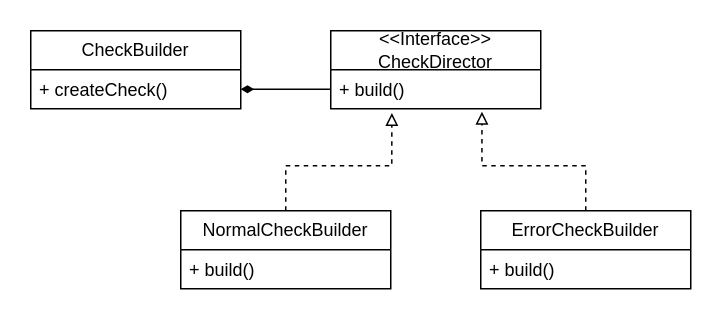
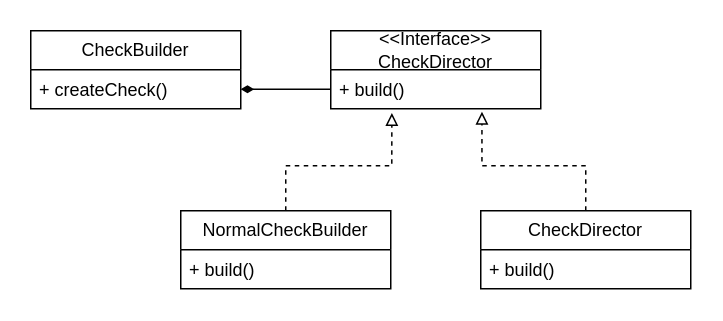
  <mxCell id="0" />
  <mxCell id="1" parent="0" />
  <mxCell id="2" value="CheckBuilder" style="swimlane;fontStyle=0;childLayout=stackLayout;horizontal=1;startSize=26;fillColor=none;horizontalStack=0;resizeParent=1;resizeParentMax=0;resizeLast=0;collapsible=1;marginBottom=0;whiteSpace=wrap;html=1;" vertex="1" parent="1"><mxGeometry x="20" y="20" width="140" height="52" as="geometry"><mxRectangle x="120" y="180" width="120" height="30" as="alternateBounds" /></mxGeometry></mxCell>
  <mxCell id="3" value="+ createCheck()" style="text;strokeColor=none;fillColor=none;align=left;verticalAlign=top;spacingLeft=4;spacingRight=4;overflow=hidden;rotatable=0;points=[[0,0.5],[1,0.5]];portConstraint=eastwest;whiteSpace=wrap;html=1;" vertex="1" parent="2"><mxGeometry y="26" width="140" height="26" as="geometry" /></mxCell>
  <mxCell id="4" value="&amp;lt;&amp;lt;Interface&amp;gt;&amp;gt;&lt;br&gt;&lt;div&gt;CheckDirector&lt;/div&gt;" style="swimlane;fontStyle=0;childLayout=stackLayout;horizontal=1;startSize=26;fillColor=none;horizontalStack=0;resizeParent=1;resizeParentMax=0;resizeLast=0;collapsible=1;marginBottom=0;whiteSpace=wrap;html=1;" vertex="1" parent="1"><mxGeometry x="220" y="20" width="140" height="52" as="geometry" /></mxCell>
  <mxCell id="5" value="+ build()" style="text;strokeColor=none;fillColor=none;align=left;verticalAlign=top;spacingLeft=4;spacingRight=4;overflow=hidden;rotatable=0;points=[[0,0.5],[1,0.5]];portConstraint=eastwest;whiteSpace=wrap;html=1;" vertex="1" parent="4"><mxGeometry y="26" width="140" height="26" as="geometry" /></mxCell>
  <mxCell id="6" value="&lt;div&gt;NormalCheckBuilder&lt;/div&gt;" style="swimlane;fontStyle=0;childLayout=stackLayout;horizontal=1;startSize=26;fillColor=none;horizontalStack=0;resizeParent=1;resizeParentMax=0;resizeLast=0;collapsible=1;marginBottom=0;whiteSpace=wrap;html=1;" vertex="1" parent="1"><mxGeometry x="120" y="140" width="140" height="52" as="geometry" /></mxCell>
  <mxCell id="7" value="+ build()" style="text;strokeColor=none;fillColor=none;align=left;verticalAlign=top;spacingLeft=4;spacingRight=4;overflow=hidden;rotatable=0;points=[[0,0.5],[1,0.5]];portConstraint=eastwest;whiteSpace=wrap;html=1;" vertex="1" parent="6"><mxGeometry y="26" width="140" height="26" as="geometry" /></mxCell>
- <mxCell id="8" value="&lt;div&gt;ErrorCheckBuilder&lt;/div&gt;" style="swimlane;fontStyle=0;childLayout=stackLayout;horizontal=1;startSize=26;fillColor=none;horizontalStack=0;resizeParent=1;resizeParentMax=0;resizeLast=0;collapsible=1;marginBottom=0;whiteSpace=wrap;html=1;" vertex="1" parent="1"><mxGeometry x="320" y="140" width="140" height="52" as="geometry" /></mxCell>
+ <mxCell id="8" value="&lt;div&gt;CheckDirector&lt;/div&gt;" style="swimlane;fontStyle=0;childLayout=stackLayout;horizontal=1;startSize=26;fillColor=none;horizontalStack=0;resizeParent=1;resizeParentMax=0;resizeLast=0;collapsible=1;marginBottom=0;whiteSpace=wrap;html=1;" vertex="1" parent="1"><mxGeometry x="320" y="140" width="140" height="52" as="geometry" /></mxCell>
  <mxCell id="9" value="+ build()" style="text;strokeColor=none;fillColor=none;align=left;verticalAlign=top;spacingLeft=4;spacingRight=4;overflow=hidden;rotatable=0;points=[[0,0.5],[1,0.5]];portConstraint=eastwest;whiteSpace=wrap;html=1;" vertex="1" parent="8"><mxGeometry y="26" width="140" height="26" as="geometry" /></mxCell>
  <mxCell id="10" style="edgeStyle=orthogonalEdgeStyle;rounded=0;orthogonalLoop=1;jettySize=auto;html=1;exitX=0.5;exitY=0;exitDx=0;exitDy=0;entryX=0.291;entryY=1.108;entryDx=0;entryDy=0;entryPerimeter=0;endArrow=block;endFill=0;dashed=1;" edge="1" parent="1" source="6" target="5"><mxGeometry relative="1" as="geometry"><Array as="points"><mxPoint x="190" y="110" /><mxPoint x="261" y="110" /></Array></mxGeometry></mxCell>
  <mxCell id="11" style="edgeStyle=orthogonalEdgeStyle;rounded=0;orthogonalLoop=1;jettySize=auto;html=1;exitX=0.5;exitY=0;exitDx=0;exitDy=0;entryX=0.72;entryY=1.077;entryDx=0;entryDy=0;entryPerimeter=0;endArrow=block;endFill=0;dashed=1;" edge="1" parent="1" source="8" target="5"><mxGeometry relative="1" as="geometry"><Array as="points"><mxPoint x="390" y="110" /><mxPoint x="321" y="110" /></Array></mxGeometry></mxCell>
  <mxCell id="12" style="edgeStyle=orthogonalEdgeStyle;rounded=0;orthogonalLoop=1;jettySize=auto;html=1;exitX=0;exitY=0.5;exitDx=0;exitDy=0;entryX=1;entryY=0.75;entryDx=0;entryDy=0;endArrow=diamondThin;endFill=1;" edge="1" parent="1" source="5" target="2"><mxGeometry relative="1" as="geometry" /></mxCell>
